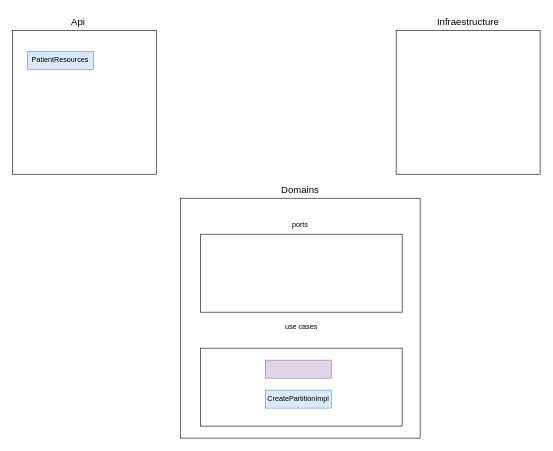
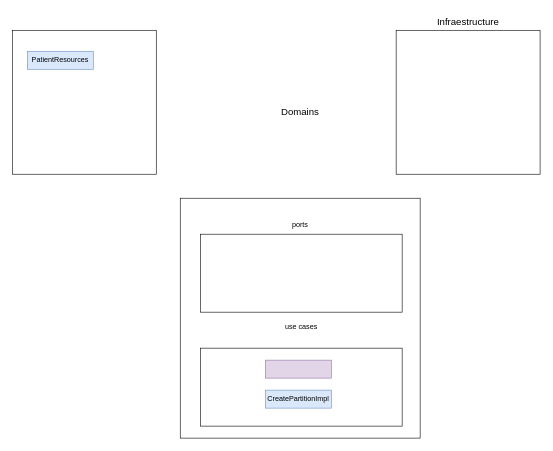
  <mxCell id="0" />
  <mxCell id="1" parent="0" />
  <mxCell id="2" value="" style="whiteSpace=wrap;html=1;aspect=fixed;" vertex="1" parent="1"><mxGeometry x="20" y="50" width="240" height="240" as="geometry" /></mxCell>
  <mxCell id="3" value="" style="whiteSpace=wrap;html=1;aspect=fixed;" vertex="1" parent="1"><mxGeometry x="300" y="330" width="400" height="400" as="geometry" /></mxCell>
  <mxCell id="4" value="" style="whiteSpace=wrap;html=1;aspect=fixed;" vertex="1" parent="1"><mxGeometry x="660" y="50" width="240" height="240" as="geometry" /></mxCell>
- <mxCell id="5" value="&lt;font style=&quot;font-size: 16px;&quot;&gt;Api&lt;/font&gt;" style="text;html=1;strokeColor=none;fillColor=none;align=center;verticalAlign=middle;whiteSpace=wrap;rounded=0;" vertex="1" parent="1"><mxGeometry x="100" y="20" width="60" height="30" as="geometry" /></mxCell>
- <mxCell id="6" value="&lt;font style=&quot;font-size: 16px;&quot;&gt;Domains&lt;/font&gt;" style="text;html=1;strokeColor=none;fillColor=none;align=center;verticalAlign=middle;whiteSpace=wrap;rounded=0;" vertex="1" parent="1"><mxGeometry x="470" y="300" width="60" height="30" as="geometry" /></mxCell>
+ <mxCell id="6" value="&lt;font style=&quot;font-size: 16px;&quot;&gt;Domains&lt;/font&gt;" style="text;html=1;strokeColor=none;fillColor=none;align=center;verticalAlign=middle;whiteSpace=wrap;rounded=0;" vertex="1" parent="1"><mxGeometry x="470" y="170" width="60" height="30" as="geometry" /></mxCell>
  <mxCell id="7" value="&lt;font style=&quot;font-size: 16px;&quot;&gt;Infraestructure&lt;/font&gt;" style="text;html=1;strokeColor=none;fillColor=none;align=center;verticalAlign=middle;whiteSpace=wrap;rounded=0;" vertex="1" parent="1"><mxGeometry x="750" y="20" width="60" height="30" as="geometry" /></mxCell>
  <mxCell id="8" value="" style="rounded=0;whiteSpace=wrap;html=1;fillColor=#dae8fc;strokeColor=#6c8ebf;" vertex="1" parent="1"><mxGeometry x="45" y="85" width="110" height="30" as="geometry" /></mxCell>
  <mxCell id="9" value="PatientResources" style="text;html=1;strokeColor=none;fillColor=none;align=center;verticalAlign=middle;whiteSpace=wrap;rounded=0;" vertex="1" parent="1"><mxGeometry x="70" y="85" width="60" height="30" as="geometry" /></mxCell>
  <mxCell id="10" value="&lt;font style=&quot;font-size: 12px;&quot;&gt;use cases&lt;/font&gt;" style="text;html=1;strokeColor=none;fillColor=none;align=center;verticalAlign=middle;whiteSpace=wrap;rounded=0;" vertex="1" parent="1"><mxGeometry x="452" y="530" width="100" height="30" as="geometry" /></mxCell>
  <mxCell id="11" value="" style="rounded=0;whiteSpace=wrap;html=1;" vertex="1" parent="1"><mxGeometry x="334" y="390" width="336" height="130" as="geometry" /></mxCell>
  <mxCell id="12" value="" style="rounded=0;whiteSpace=wrap;html=1;" vertex="1" parent="1"><mxGeometry x="334" y="580" width="336" height="130" as="geometry" /></mxCell>
  <mxCell id="13" value="&lt;font style=&quot;font-size: 12px;&quot;&gt;ports&lt;/font&gt;" style="text;html=1;strokeColor=none;fillColor=none;align=center;verticalAlign=middle;whiteSpace=wrap;rounded=0;" vertex="1" parent="1"><mxGeometry x="450" y="360" width="100" height="30" as="geometry" /></mxCell>
  <mxCell id="14" value="" style="rounded=0;whiteSpace=wrap;html=1;fillColor=#dae8fc;strokeColor=#6c8ebf;" vertex="1" parent="1"><mxGeometry x="442" y="650" width="110" height="30" as="geometry" /></mxCell>
  <mxCell id="15" value="" style="rounded=0;whiteSpace=wrap;html=1;fillColor=#e1d5e7;strokeColor=#9673a6;" vertex="1" parent="1"><mxGeometry x="442" y="600" width="110" height="30" as="geometry" /></mxCell>
  <mxCell id="16" value="CreatePartitionImpl" style="text;html=1;strokeColor=none;fillColor=none;align=center;verticalAlign=middle;whiteSpace=wrap;rounded=0;" vertex="1" parent="1"><mxGeometry x="467" y="650" width="60" height="30" as="geometry" /></mxCell>
